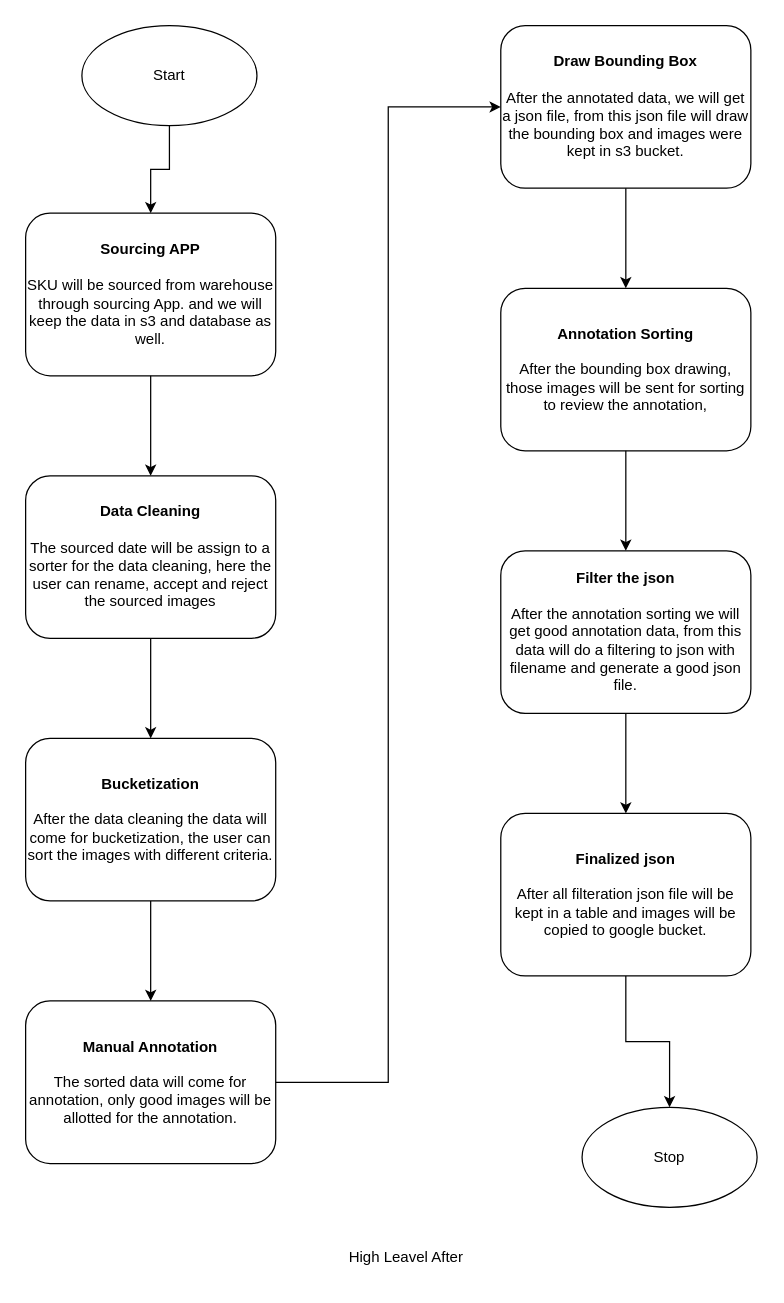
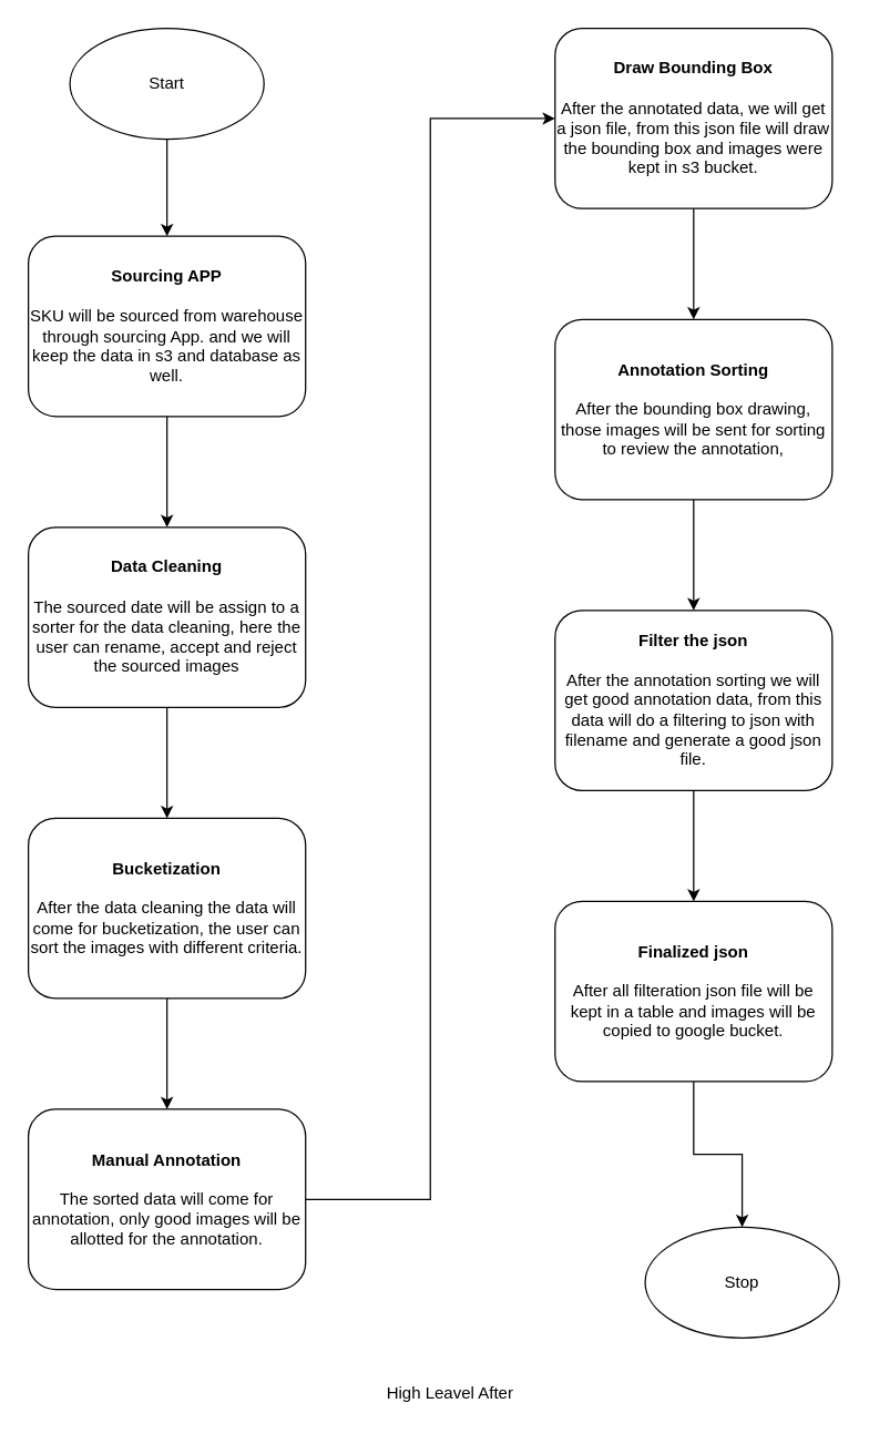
  <mxCell id="0" />
  <mxCell id="1" parent="0" />
  <mxCell id="2" value="" style="edgeStyle=orthogonalEdgeStyle;rounded=0;orthogonalLoop=1;jettySize=auto;html=1;" parent="1" source="3" target="5" edge="1"><mxGeometry relative="1" as="geometry" /></mxCell>
- <mxCell id="3" value="Start" style="ellipse;whiteSpace=wrap;html=1;fillColor=none;" parent="1" vertex="1"><mxGeometry x="65" y="20" width="140" height="80" as="geometry" /></mxCell>
+ <mxCell id="3" value="Start" style="ellipse;whiteSpace=wrap;html=1;fillColor=none;" parent="1" vertex="1"><mxGeometry x="50" y="20" width="140" height="80" as="geometry" /></mxCell>
  <mxCell id="4" value="" style="edgeStyle=orthogonalEdgeStyle;rounded=0;orthogonalLoop=1;jettySize=auto;html=1;" parent="1" source="5" target="7" edge="1"><mxGeometry relative="1" as="geometry" /></mxCell>
  <mxCell id="5" value="&lt;b&gt;Sourcing APP&lt;/b&gt;&lt;div&gt;&lt;br&gt;&lt;/div&gt;&lt;div&gt;SKU will be sourced from warehouse through sourcing App. and we will keep the data in s3 and database as well.&lt;/div&gt;" style="rounded=1;whiteSpace=wrap;html=1;fillColor=none;" parent="1" vertex="1"><mxGeometry x="20" y="170" width="200" height="130" as="geometry" /></mxCell>
  <mxCell id="6" value="" style="edgeStyle=orthogonalEdgeStyle;rounded=0;orthogonalLoop=1;jettySize=auto;html=1;" parent="1" source="7" target="9" edge="1"><mxGeometry relative="1" as="geometry" /></mxCell>
  <mxCell id="7" value="&lt;b&gt;Data Cleaning&lt;/b&gt;&lt;div&gt;&lt;br&gt;&lt;/div&gt;&lt;div&gt;The sourced date will be assign to a sorter for the data cleaning, here the user can rename, accept and reject the sourced images&lt;/div&gt;" style="rounded=1;whiteSpace=wrap;html=1;fillColor=none;" parent="1" vertex="1"><mxGeometry x="20" y="380" width="200" height="130" as="geometry" /></mxCell>
  <mxCell id="8" value="" style="edgeStyle=orthogonalEdgeStyle;rounded=0;orthogonalLoop=1;jettySize=auto;html=1;" parent="1" source="9" target="11" edge="1"><mxGeometry relative="1" as="geometry" /></mxCell>
  <mxCell id="9" value="&lt;b&gt;Bucketization&lt;/b&gt;&lt;div&gt;&lt;br&gt;&lt;/div&gt;&lt;div&gt;After the data cleaning the data will come for bucketization, the user can sort the images with different criteria.&lt;/div&gt;" style="rounded=1;whiteSpace=wrap;html=1;fillColor=none;" parent="1" vertex="1"><mxGeometry x="20" y="590" width="200" height="130" as="geometry" /></mxCell>
  <mxCell id="10" value="" style="edgeStyle=orthogonalEdgeStyle;rounded=0;orthogonalLoop=1;jettySize=auto;html=1;entryX=0;entryY=0.5;entryDx=0;entryDy=0;" parent="1" source="11" target="13" edge="1"><mxGeometry relative="1" as="geometry" /></mxCell>
  <mxCell id="11" value="&lt;b&gt;Manual Annotation&lt;/b&gt;&lt;br&gt;&lt;div&gt;&lt;br&gt;&lt;/div&gt;&lt;div&gt;The sorted data will come for annotation, only good images will be allotted for the annotation.&lt;/div&gt;" style="rounded=1;whiteSpace=wrap;html=1;fillColor=none;" parent="1" vertex="1"><mxGeometry x="20" y="800" width="200" height="130" as="geometry" /></mxCell>
  <mxCell id="12" value="" style="edgeStyle=orthogonalEdgeStyle;rounded=0;orthogonalLoop=1;jettySize=auto;html=1;" parent="1" source="13" target="15" edge="1"><mxGeometry relative="1" as="geometry" /></mxCell>
  <mxCell id="13" value="&lt;b&gt;Draw Bounding Box&lt;/b&gt;&lt;br&gt;&lt;div&gt;&lt;br&gt;&lt;/div&gt;&lt;div&gt;After the annotated data, we will get a json file, from this json file will draw the bounding box and images were kept in s3 bucket.&lt;/div&gt;" style="rounded=1;whiteSpace=wrap;html=1;fillColor=none;" parent="1" vertex="1"><mxGeometry x="400" y="20" width="200" height="130" as="geometry" /></mxCell>
  <mxCell id="14" value="" style="edgeStyle=orthogonalEdgeStyle;rounded=0;orthogonalLoop=1;jettySize=auto;html=1;" parent="1" source="15" target="17" edge="1"><mxGeometry relative="1" as="geometry" /></mxCell>
  <mxCell id="15" value="&lt;b&gt;Annotation Sorting&lt;/b&gt;&lt;br&gt;&lt;div&gt;&lt;br&gt;&lt;/div&gt;&lt;div&gt;After the bounding box drawing, those images will be sent for sorting to review the annotation,&lt;/div&gt;" style="rounded=1;whiteSpace=wrap;html=1;fillColor=none;" parent="1" vertex="1"><mxGeometry x="400" y="230" width="200" height="130" as="geometry" /></mxCell>
  <mxCell id="16" value="" style="edgeStyle=orthogonalEdgeStyle;rounded=0;orthogonalLoop=1;jettySize=auto;html=1;" parent="1" source="17" target="19" edge="1"><mxGeometry relative="1" as="geometry" /></mxCell>
  <mxCell id="17" value="&lt;b&gt;Filter the json&lt;/b&gt;&lt;br&gt;&lt;div&gt;&lt;br&gt;&lt;/div&gt;&lt;div&gt;After the annotation sorting we will get good annotation data, from this data will do a filtering to json with filename and generate a good json file.&lt;/div&gt;" style="rounded=1;whiteSpace=wrap;html=1;fillColor=none;" parent="1" vertex="1"><mxGeometry x="400" y="440" width="200" height="130" as="geometry" /></mxCell>
  <mxCell id="18" value="" style="edgeStyle=orthogonalEdgeStyle;rounded=0;orthogonalLoop=1;jettySize=auto;html=1;entryX=0.5;entryY=0;entryDx=0;entryDy=0;" parent="1" source="19" target="20" edge="1"><mxGeometry relative="1" as="geometry"><mxPoint x="500" y="885" as="targetPoint" /></mxGeometry></mxCell>
  <mxCell id="19" value="&lt;b&gt;Finalized json&lt;/b&gt;&lt;br&gt;&lt;div&gt;&lt;br&gt;&lt;/div&gt;&lt;div&gt;After all filteration json file will be kept in a table and images will be copied to google bucket.&lt;/div&gt;" style="rounded=1;whiteSpace=wrap;html=1;fillColor=none;" parent="1" vertex="1"><mxGeometry x="400" y="650" width="200" height="130" as="geometry" /></mxCell>
  <mxCell id="20" value="Stop" style="ellipse;whiteSpace=wrap;html=1;fillColor=none;" parent="1" vertex="1"><mxGeometry x="465" y="885" width="140" height="80" as="geometry" /></mxCell>
  <mxCell id="21" value="High Leavel After" style="text;html=1;align=center;verticalAlign=middle;resizable=0;points=[];autosize=1;strokeColor=none;fillColor=none;" vertex="1" parent="1"><mxGeometry x="254" y="990" width="140" height="30" as="geometry" /></mxCell>
